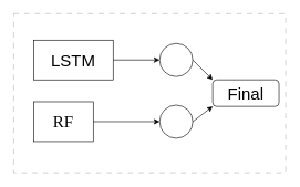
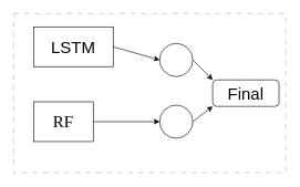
  <mxCell id="0" />
  <mxCell id="1" parent="0" />
  <mxCell id="2" value="" style="rounded=0;whiteSpace=wrap;html=1;dashed=1;dashPattern=8 8;opacity=30;" vertex="1" parent="1"><mxGeometry x="20" y="20" width="410" height="240" as="geometry" /></mxCell>
- <mxCell id="3" value="&lt;font style=&quot;font-size: 25px;&quot;&gt;LSTM&lt;/font&gt;" style="rounded=0;whiteSpace=wrap;html=1;" vertex="1" parent="1"><mxGeometry x="50" y="60" width="120" height="60" as="geometry" /></mxCell>
+ <mxCell id="3" value="&lt;font style=&quot;font-size: 25px;&quot;&gt;LSTM&lt;/font&gt;" style="rounded=0;whiteSpace=wrap;html=1;" vertex="1" parent="1"><mxGeometry x="50" y="40" width="120" height="60" as="geometry" /></mxCell>
  <mxCell id="4" value="&lt;font style=&quot;font-size: 25px;&quot; face=&quot;Times New Roman&quot;&gt;RF&lt;/font&gt;" style="rounded=0;whiteSpace=wrap;html=1;align=center;" vertex="1" parent="1"><mxGeometry x="50" y="153" width="90" height="60" as="geometry" /></mxCell>
  <mxCell id="5" value="" style="ellipse;whiteSpace=wrap;html=1;aspect=fixed;" vertex="1" parent="1"><mxGeometry x="240" y="65" width="50" height="50" as="geometry" /></mxCell>
  <mxCell id="6" value="" style="ellipse;whiteSpace=wrap;html=1;aspect=fixed;" vertex="1" parent="1"><mxGeometry x="240" y="158" width="50" height="50" as="geometry" /></mxCell>
  <mxCell id="7" value="&lt;span style=&quot;font-size: 25px;&quot;&gt;Final&lt;/span&gt;" style="whiteSpace=wrap;html=1;rounded=1;" vertex="1" parent="1"><mxGeometry x="320" y="120" width="100" height="40" as="geometry" /></mxCell>
  <mxCell id="8" value="" style="endArrow=classic;html=1;rounded=0;exitX=1;exitY=0.5;exitDx=0;exitDy=0;entryX=0;entryY=0.5;entryDx=0;entryDy=0;" edge="1" parent="1" source="3" target="5"><mxGeometry width="50" height="50" relative="1" as="geometry"><mxPoint x="180" y="150" as="sourcePoint" /><mxPoint x="240" y="90" as="targetPoint" /></mxGeometry></mxCell>
  <mxCell id="9" value="" style="endArrow=classic;html=1;rounded=0;entryX=0;entryY=0.5;entryDx=0;entryDy=0;exitX=1;exitY=0.5;exitDx=0;exitDy=0;" edge="1" parent="1" source="4" target="6"><mxGeometry width="50" height="50" relative="1" as="geometry"><mxPoint x="180" y="110" as="sourcePoint" /><mxPoint x="250" y="100" as="targetPoint" /></mxGeometry></mxCell>
  <mxCell id="10" value="" style="endArrow=classic;html=1;rounded=0;entryX=0;entryY=1;entryDx=0;entryDy=0;exitX=1;exitY=0.5;exitDx=0;exitDy=0;" edge="1" parent="1" source="6" target="7"><mxGeometry width="50" height="50" relative="1" as="geometry"><mxPoint x="279" y="193" as="sourcePoint" /><mxPoint x="349" y="193" as="targetPoint" /></mxGeometry></mxCell>
  <mxCell id="11" value="" style="endArrow=classic;html=1;rounded=0;entryX=0;entryY=0;entryDx=0;entryDy=0;exitX=1;exitY=0.5;exitDx=0;exitDy=0;" edge="1" parent="1" source="5" target="7"><mxGeometry width="50" height="50" relative="1" as="geometry"><mxPoint x="300" y="193" as="sourcePoint" /><mxPoint x="330" y="170" as="targetPoint" /></mxGeometry></mxCell>
